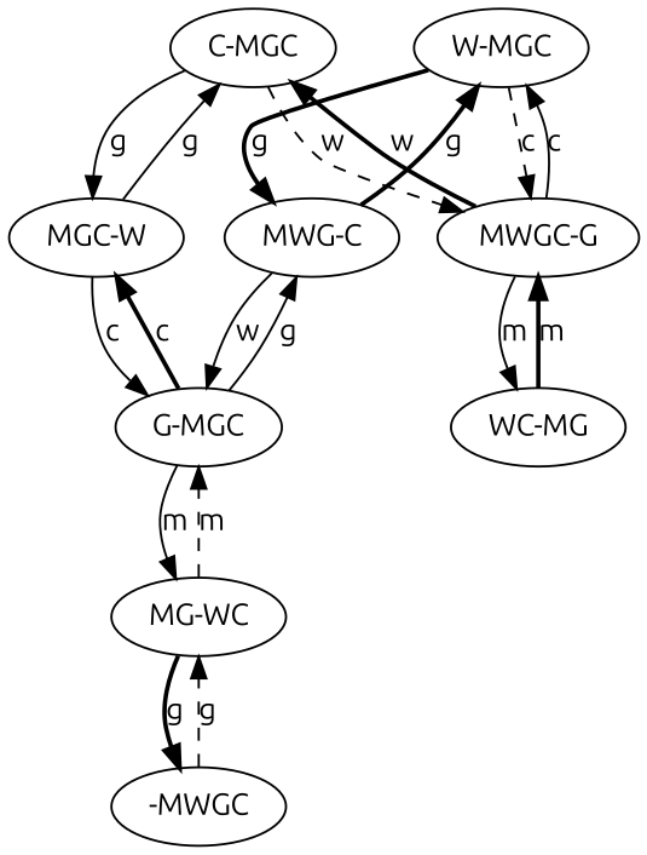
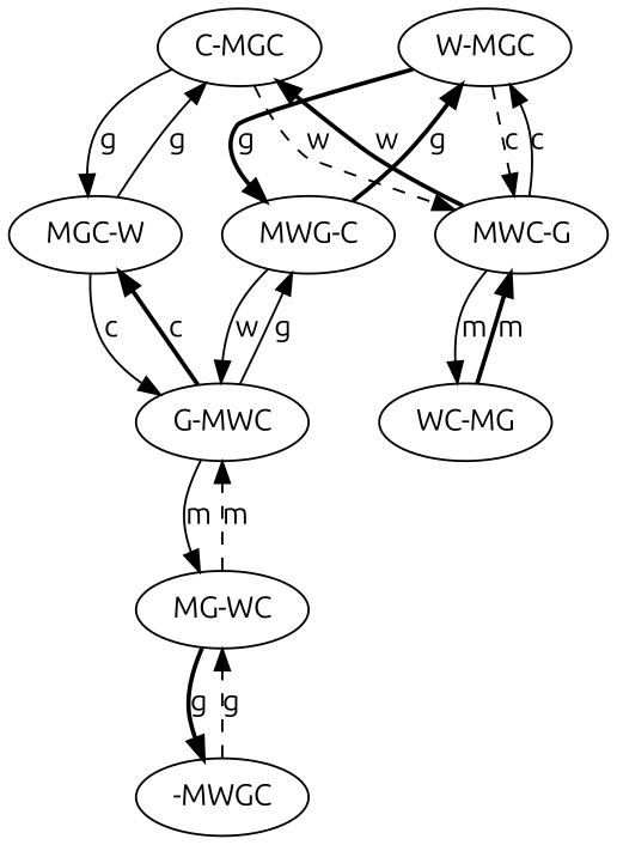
  digraph {
    fontname=Ubuntu
    node [fontname=Ubuntu]
    edge [fontname=Ubuntu style=solid]
    n1 [height=0.50 label="C-MGC" width=1.06]
    n2 [height=0.50 label="W-MGC" width=1.06]
    n3 [height=0.50 label="MGC-W" width=1.06]
    n4 [height=0.50 label="MWG-C" width=1.06]
-   n5 [height=0.50 label="MWGC-G" width=1.06]
-   n6 [height=0.50 label="G-MGC" width=1.06]
+   n5 [height=0.50 label="MWC-G" width=1.06]
+   n6 [height=0.50 label="G-MWC" width=1.06]
    n7 [height=0.50 label="WC-MG" width=1.06]
    n8 [height=0.50 label="MG-WC" width=1.06]
    n9 [height=0.50 label="-MWGC" width=1.06]
    subgraph sub_1 {
      rank=same
      n1
      n2
    }
    subgraph sub_2 {
      rank=same
      n3
      n4
    }
    n1 -> n3 [label=g]
    n1 -> n5 [label=w style=dashed]
    n2 -> n4 [label=g style=bold]
    n2 -> n5 [label=c style=dashed]
    n3 -> n1 [label=g]
    n3 -> n6 [label=c]
    n4 -> n2 [label=g style=bold]
    n4 -> n6 [label=w]
    n5 -> n1 [label=w style=bold]
    n5 -> n2 [label=c]
    n5 -> n7 [label=m]
    n6 -> n3 [label=c style=bold]
    n6 -> n4 [label=g]
    n6 -> n8 [label=m]
    n7 -> n5 [label=m style=bold]
    n8 -> n6 [label=m style=dashed]
    n8 -> n9 [label=g style=bold]
    n9 -> n8 [label=g style=dashed]
  }
